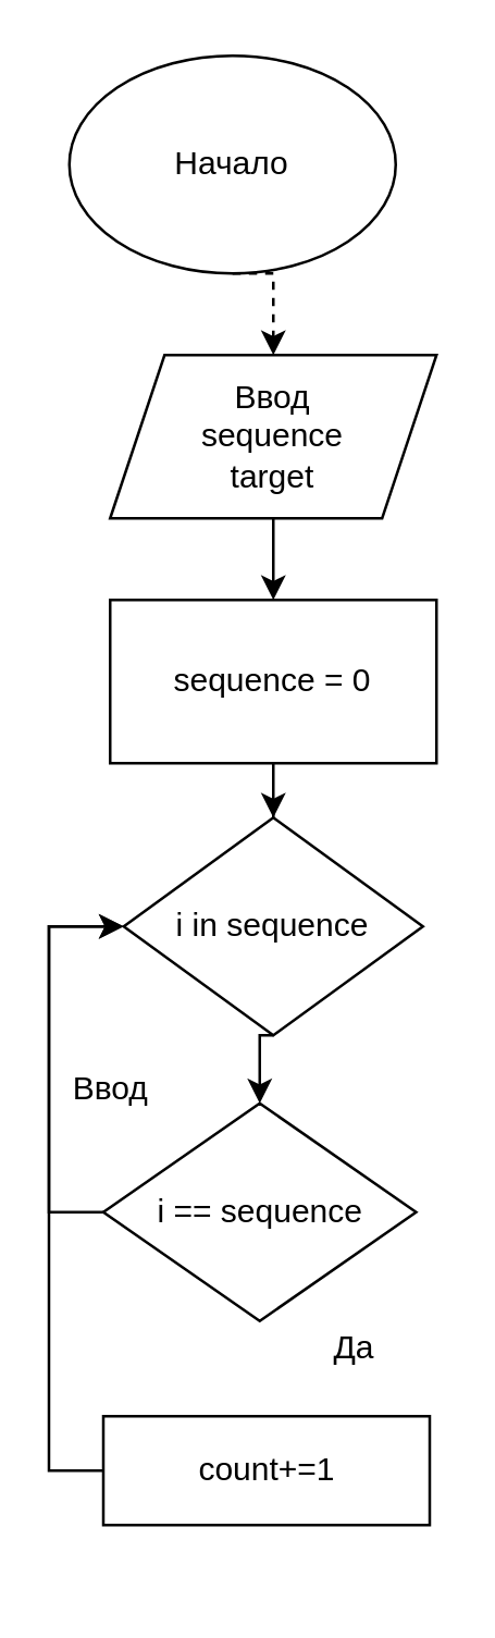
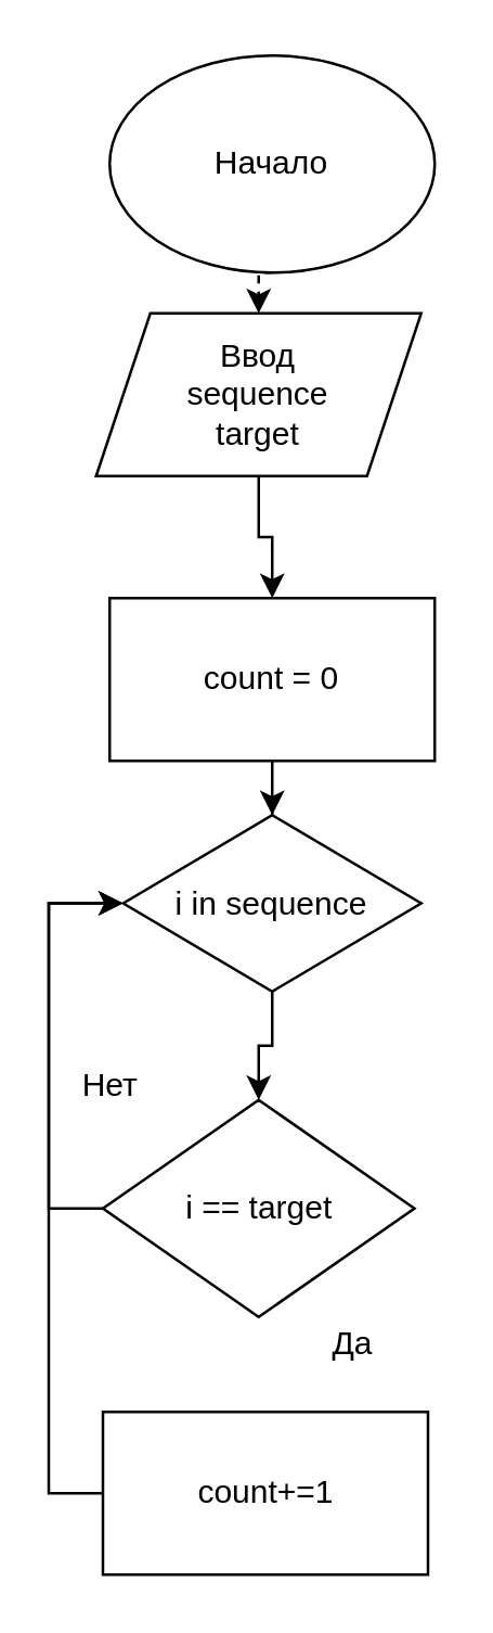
  <mxCell id="0" />
  <mxCell id="1" parent="0" />
  <mxCell id="2" style="edgeStyle=orthogonalEdgeStyle;rounded=0;orthogonalLoop=1;jettySize=auto;html=1;exitX=0.5;exitY=1;exitDx=0;exitDy=0;entryX=0.5;entryY=0;entryDx=0;entryDy=0;dashed=1;" edge="1" parent="1" source="3" target="5"><mxGeometry relative="1" as="geometry" /></mxCell>
- <mxCell id="3" value="Начало" style="ellipse;whiteSpace=wrap;html=1;" vertex="1" parent="1"><mxGeometry x="25" y="20" width="120" height="80" as="geometry" /></mxCell>
+ <mxCell id="3" value="Начало" style="ellipse;whiteSpace=wrap;html=1;" vertex="1" parent="1"><mxGeometry x="40" y="20" width="120" height="80" as="geometry" /></mxCell>
  <mxCell id="4" value="" style="edgeStyle=orthogonalEdgeStyle;rounded=0;orthogonalLoop=1;jettySize=auto;html=1;" edge="1" parent="1" source="5" target="11"><mxGeometry relative="1" as="geometry" /></mxCell>
- <mxCell id="5" value="Ввод&lt;br&gt;sequence&lt;br&gt;target" style="shape=parallelogram;perimeter=parallelogramPerimeter;whiteSpace=wrap;html=1;fixedSize=1;" vertex="1" parent="1"><mxGeometry x="40" y="130" width="120" height="60" as="geometry" /></mxCell>
+ <mxCell id="5" value="Ввод&lt;br&gt;sequence&lt;br&gt;target" style="shape=parallelogram;perimeter=parallelogramPerimeter;whiteSpace=wrap;html=1;fixedSize=1;" vertex="1" parent="1"><mxGeometry x="35" y="115" width="120" height="60" as="geometry" /></mxCell>
  <mxCell id="6" style="edgeStyle=orthogonalEdgeStyle;rounded=0;orthogonalLoop=1;jettySize=auto;html=1;exitX=0.5;exitY=1;exitDx=0;exitDy=0;entryX=0.5;entryY=0;entryDx=0;entryDy=0;" edge="1" parent="1" source="7" target="9"><mxGeometry relative="1" as="geometry" /></mxCell>
- <mxCell id="7" value="i in sequence" style="rhombus;whiteSpace=wrap;html=1;" vertex="1" parent="1"><mxGeometry x="45" y="300" width="110" height="80" as="geometry" /></mxCell>
+ <mxCell id="7" value="i in sequence" style="rhombus;whiteSpace=wrap;html=1;" vertex="1" parent="1"><mxGeometry x="45" y="300" width="110" height="65" as="geometry" /></mxCell>
  <mxCell id="8" style="edgeStyle=orthogonalEdgeStyle;rounded=0;orthogonalLoop=1;jettySize=auto;html=1;exitX=0;exitY=0.5;exitDx=0;exitDy=0;entryX=0;entryY=0.5;entryDx=0;entryDy=0;" edge="1" parent="1" source="9" target="7"><mxGeometry relative="1" as="geometry" /></mxCell>
- <mxCell id="9" value="i == sequence" style="rhombus;whiteSpace=wrap;html=1;" vertex="1" parent="1"><mxGeometry x="37.5" y="405" width="115" height="80" as="geometry" /></mxCell>
+ <mxCell id="9" value="i == target" style="rhombus;whiteSpace=wrap;html=1;" vertex="1" parent="1"><mxGeometry x="37.5" y="405" width="115" height="80" as="geometry" /></mxCell>
  <mxCell id="10" value="" style="edgeStyle=orthogonalEdgeStyle;rounded=0;orthogonalLoop=1;jettySize=auto;html=1;" edge="1" parent="1" source="11" target="7"><mxGeometry relative="1" as="geometry" /></mxCell>
- <mxCell id="11" value="sequence = 0" style="rounded=0;whiteSpace=wrap;html=1;" vertex="1" parent="1"><mxGeometry x="40" y="220" width="120" height="60" as="geometry" /></mxCell>
+ <mxCell id="11" value="count = 0" style="rounded=0;whiteSpace=wrap;html=1;" vertex="1" parent="1"><mxGeometry x="40" y="220" width="120" height="60" as="geometry" /></mxCell>
  <mxCell id="12" style="edgeStyle=orthogonalEdgeStyle;rounded=0;orthogonalLoop=1;jettySize=auto;html=1;exitX=0;exitY=0.5;exitDx=0;exitDy=0;entryX=0;entryY=0.5;entryDx=0;entryDy=0;" edge="1" parent="1" source="13" target="7"><mxGeometry relative="1" as="geometry" /></mxCell>
- <mxCell id="13" value="count+=1" style="rounded=0;whiteSpace=wrap;html=1;" vertex="1" parent="1"><mxGeometry x="37.5" y="520" width="120" height="40" as="geometry" /></mxCell>
+ <mxCell id="13" value="count+=1" style="rounded=0;whiteSpace=wrap;html=1;" vertex="1" parent="1"><mxGeometry x="37.5" y="520" width="120" height="60" as="geometry" /></mxCell>
  <mxCell id="14" value="Да" style="text;html=1;strokeColor=none;fillColor=none;align=center;verticalAlign=middle;whiteSpace=wrap;rounded=0;" vertex="1" parent="1"><mxGeometry x="100" y="480" width="60" height="30" as="geometry" /></mxCell>
- <mxCell id="15" value="Ввод" style="text;html=1;align=center;verticalAlign=middle;resizable=0;points=[];autosize=1;strokeColor=none;fillColor=none;" vertex="1" parent="1"><mxGeometry x="20" y="385" width="40" height="30" as="geometry" /></mxCell>
+ <mxCell id="15" value="Нет" style="text;html=1;align=center;verticalAlign=middle;resizable=0;points=[];autosize=1;strokeColor=none;fillColor=none;" vertex="1" parent="1"><mxGeometry x="20" y="385" width="40" height="30" as="geometry" /></mxCell>
